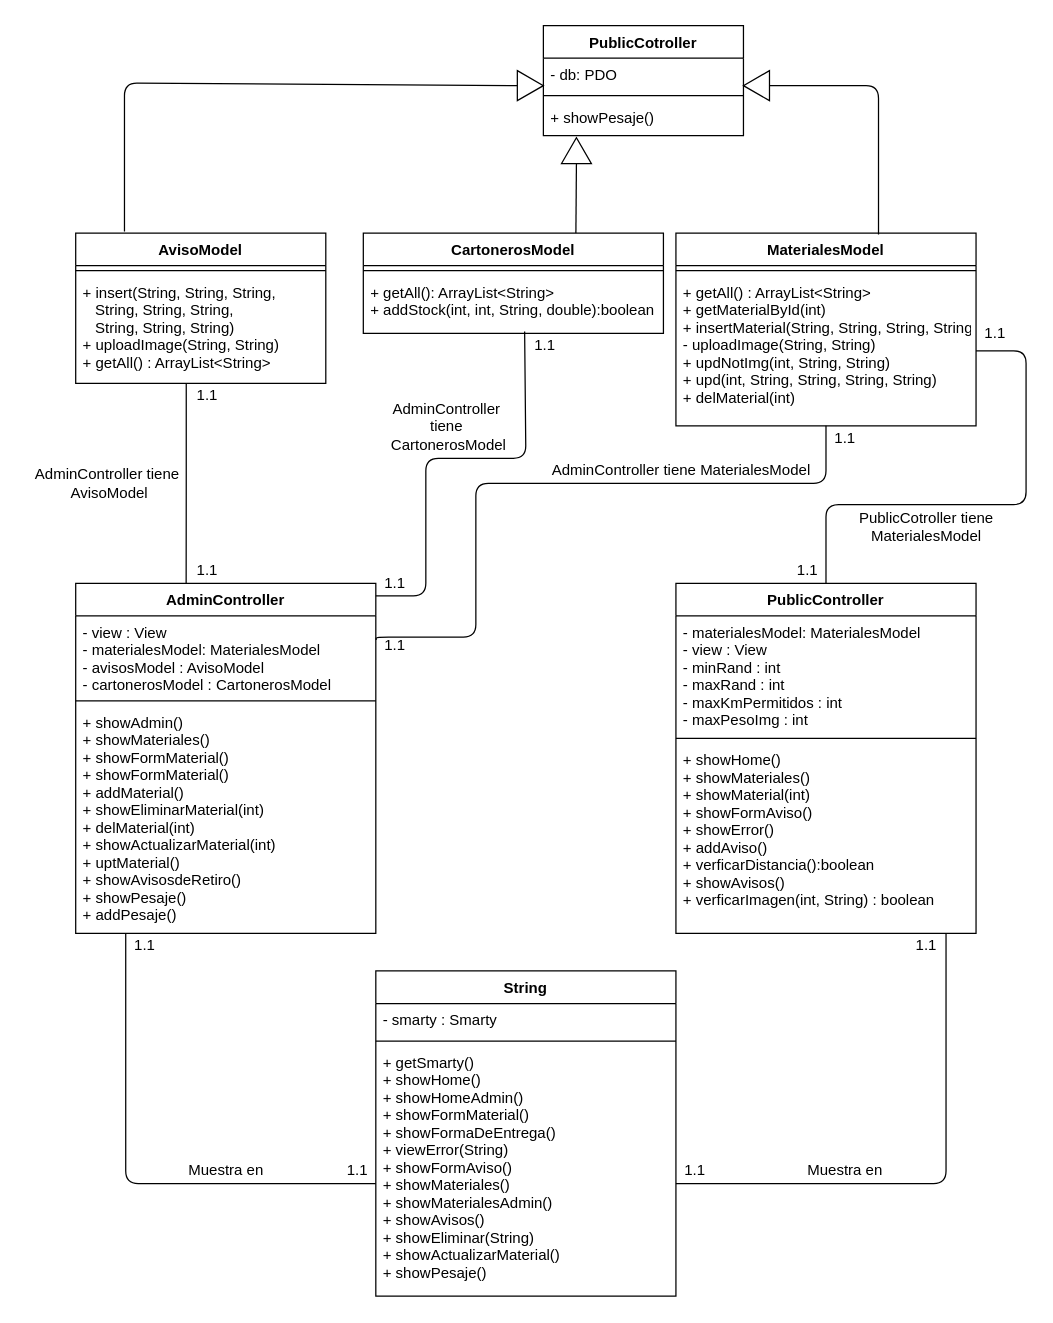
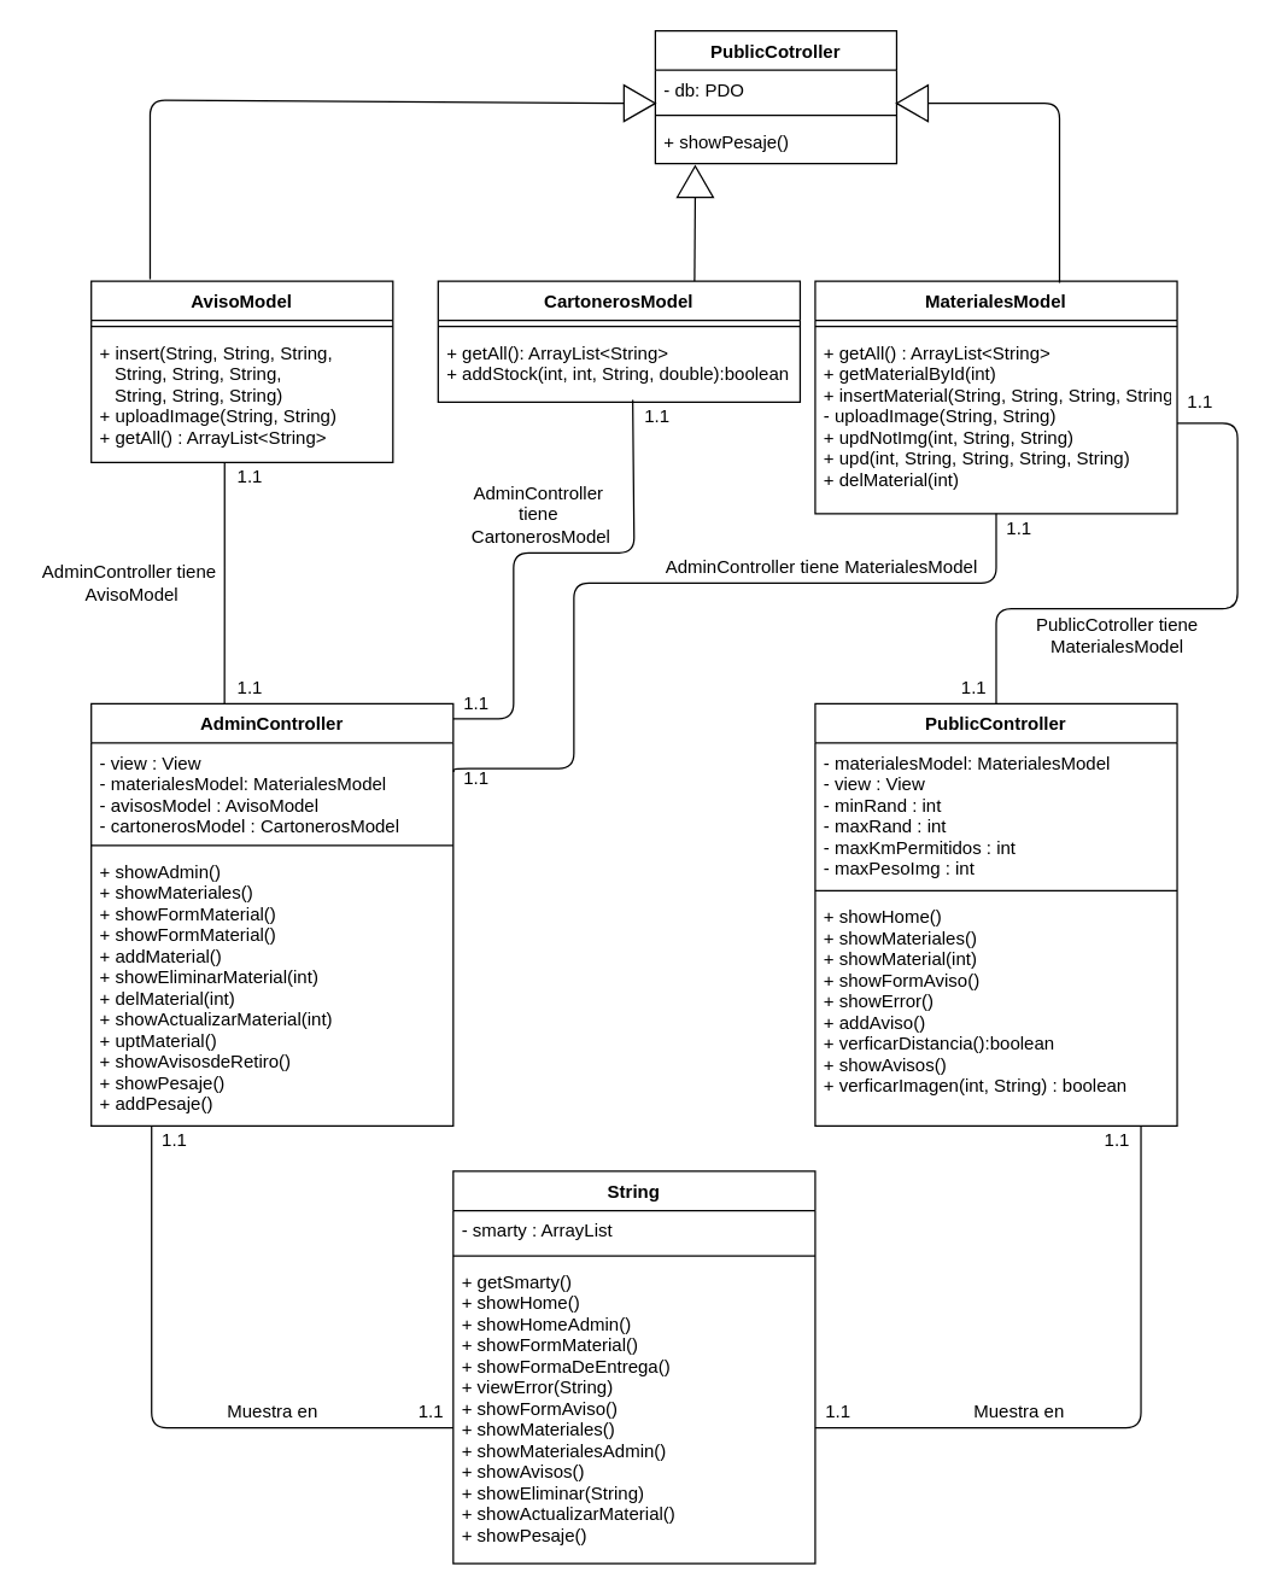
  <mxCell id="0" />
  <mxCell id="1" parent="0" />
  <mxCell id="2" value="PublicController" style="swimlane;fontStyle=1;align=center;verticalAlign=top;childLayout=stackLayout;horizontal=1;startSize=26;horizontalStack=0;resizeParent=1;resizeParentMax=0;resizeLast=0;collapsible=1;marginBottom=0;" parent="1" vertex="1"><mxGeometry x="540" y="466" width="240" height="280" as="geometry"><mxRectangle x="520" y="480" width="130" height="26" as="alternateBounds" /></mxGeometry></mxCell>
  <mxCell id="3" value="- materialesModel: MaterialesModel&#10;- view : View&#10;- minRand : int&#10;- maxRand : int&#10;- maxKmPermitidos : int&#10;- maxPesoImg : int" style="text;strokeColor=none;fillColor=none;align=left;verticalAlign=top;spacingLeft=4;spacingRight=4;overflow=hidden;rotatable=0;points=[[0,0.5],[1,0.5]];portConstraint=eastwest;" parent="2" vertex="1"><mxGeometry y="26" width="240" height="94" as="geometry" /></mxCell>
  <mxCell id="4" value="" style="line;strokeWidth=1;fillColor=none;align=left;verticalAlign=middle;spacingTop=-1;spacingLeft=3;spacingRight=3;rotatable=0;labelPosition=right;points=[];portConstraint=eastwest;" parent="2" vertex="1"><mxGeometry y="120" width="240" height="8" as="geometry" /></mxCell>
  <mxCell id="5" value="+ showHome()&#10;+ showMateriales()&#10;+ showMaterial(int)&#10;+ showFormAviso()&#10;+ showError()&#10;+ addAviso()&#10;+ verficarDistancia():boolean&#10;+ showAvisos()&#10;+ verficarImagen(int, String) : boolean" style="text;strokeColor=none;fillColor=none;align=left;verticalAlign=top;spacingLeft=4;spacingRight=4;overflow=hidden;rotatable=0;points=[[0,0.5],[1,0.5]];portConstraint=eastwest;" parent="2" vertex="1"><mxGeometry y="128" width="240" height="152" as="geometry" /></mxCell>
  <mxCell id="6" value="AdminController" style="swimlane;fontStyle=1;align=center;verticalAlign=top;childLayout=stackLayout;horizontal=1;startSize=26;horizontalStack=0;resizeParent=1;resizeParentMax=0;resizeLast=0;collapsible=1;marginBottom=0;" parent="1" vertex="1"><mxGeometry x="60" y="466" width="240" height="280" as="geometry" /></mxCell>
  <mxCell id="7" value="- view : View&#10;- materialesModel: MaterialesModel&#10;- avisosModel : AvisoModel &#10;- cartonerosModel : CartonerosModel" style="text;strokeColor=none;fillColor=none;align=left;verticalAlign=top;spacingLeft=4;spacingRight=4;overflow=hidden;rotatable=0;points=[[0,0.5],[1,0.5]];portConstraint=eastwest;" parent="6" vertex="1"><mxGeometry y="26" width="240" height="64" as="geometry" /></mxCell>
  <mxCell id="8" value="" style="line;strokeWidth=1;fillColor=none;align=left;verticalAlign=middle;spacingTop=-1;spacingLeft=3;spacingRight=3;rotatable=0;labelPosition=right;points=[];portConstraint=eastwest;" parent="6" vertex="1"><mxGeometry y="90" width="240" height="8" as="geometry" /></mxCell>
  <mxCell id="9" value="+ showAdmin()&#10;+ showMateriales()&#10;+ showFormMaterial()&#10;+ showFormMaterial()&#10;+ addMaterial()&#10;+ showEliminarMaterial(int)&#10;+ delMaterial(int)&#10;+ showActualizarMaterial(int)&#10;+ uptMaterial()&#10;+ showAvisosdeRetiro()&#10;+ showPesaje()&#10;+ addPesaje()" style="text;strokeColor=none;fillColor=none;align=left;verticalAlign=top;spacingLeft=4;spacingRight=4;overflow=hidden;rotatable=0;points=[[0,0.5],[1,0.5]];portConstraint=eastwest;" parent="6" vertex="1"><mxGeometry y="98" width="240" height="182" as="geometry" /></mxCell>
  <mxCell id="10" value="PublicCotroller" style="swimlane;fontStyle=1;align=center;verticalAlign=top;childLayout=stackLayout;horizontal=1;startSize=26;horizontalStack=0;resizeParent=1;resizeParentMax=0;resizeLast=0;collapsible=1;marginBottom=0;" parent="1" vertex="1"><mxGeometry x="434" y="20" width="160" height="88" as="geometry" /></mxCell>
  <mxCell id="11" value="- db: PDO" style="text;strokeColor=none;fillColor=none;align=left;verticalAlign=top;spacingLeft=4;spacingRight=4;overflow=hidden;rotatable=0;points=[[0,0.5],[1,0.5]];portConstraint=eastwest;" parent="10" vertex="1"><mxGeometry y="26" width="160" height="26" as="geometry" /></mxCell>
  <mxCell id="12" value="" style="line;strokeWidth=1;fillColor=none;align=left;verticalAlign=middle;spacingTop=-1;spacingLeft=3;spacingRight=3;rotatable=0;labelPosition=right;points=[];portConstraint=eastwest;" parent="10" vertex="1"><mxGeometry y="52" width="160" height="8" as="geometry" /></mxCell>
  <mxCell id="13" value="+ showPesaje()" style="text;strokeColor=none;fillColor=none;align=left;verticalAlign=top;spacingLeft=4;spacingRight=4;overflow=hidden;rotatable=0;points=[[0,0.5],[1,0.5]];portConstraint=eastwest;" parent="10" vertex="1"><mxGeometry y="60" width="160" height="28" as="geometry" /></mxCell>
  <mxCell id="14" value="AvisoModel" style="swimlane;fontStyle=1;align=center;verticalAlign=top;childLayout=stackLayout;horizontal=1;startSize=26;horizontalStack=0;resizeParent=1;resizeParentMax=0;resizeLast=0;collapsible=1;marginBottom=0;" parent="1" vertex="1"><mxGeometry x="60" y="186" width="200" height="120" as="geometry" /></mxCell>
  <mxCell id="15" value="" style="line;strokeWidth=1;fillColor=none;align=left;verticalAlign=middle;spacingTop=-1;spacingLeft=3;spacingRight=3;rotatable=0;labelPosition=right;points=[];portConstraint=eastwest;" parent="14" vertex="1"><mxGeometry y="26" width="200" height="8" as="geometry" /></mxCell>
  <mxCell id="16" value="+ insert(String, String, String,&#10;   String, String, String, &#10;   String, String, String)&#10;+ uploadImage(String, String)&#10;+ getAll() : ArrayList&lt;String&gt;" style="text;strokeColor=none;fillColor=none;align=left;verticalAlign=top;spacingLeft=4;spacingRight=4;overflow=hidden;rotatable=0;points=[[0,0.5],[1,0.5]];portConstraint=eastwest;" parent="14" vertex="1"><mxGeometry y="34" width="200" height="86" as="geometry" /></mxCell>
  <mxCell id="17" value="MaterialesModel" style="swimlane;fontStyle=1;align=center;verticalAlign=top;childLayout=stackLayout;horizontal=1;startSize=26;horizontalStack=0;resizeParent=1;resizeParentMax=0;resizeLast=0;collapsible=1;marginBottom=0;" parent="1" vertex="1"><mxGeometry x="540" y="186" width="240" height="154" as="geometry" /></mxCell>
  <mxCell id="18" value="" style="line;strokeWidth=1;fillColor=none;align=left;verticalAlign=middle;spacingTop=-1;spacingLeft=3;spacingRight=3;rotatable=0;labelPosition=right;points=[];portConstraint=eastwest;" parent="17" vertex="1"><mxGeometry y="26" width="240" height="8" as="geometry" /></mxCell>
  <mxCell id="19" value="+ getAll() : ArrayList&lt;String&gt;&#10;+ getMaterialById(int) &#10;+ insertMaterial(String, String, String, String)&#10;- uploadImage(String, String)&#10;+ updNotImg(int, String, String)&#10;+ upd(int, String, String, String, String)&#10;+ delMaterial(int)" style="text;strokeColor=none;fillColor=none;align=left;verticalAlign=top;spacingLeft=4;spacingRight=4;overflow=hidden;rotatable=0;points=[[0,0.5],[1,0.5]];portConstraint=eastwest;" parent="17" vertex="1"><mxGeometry y="34" width="240" height="120" as="geometry" /></mxCell>
  <mxCell id="20" value="String" style="swimlane;fontStyle=1;align=center;verticalAlign=top;childLayout=stackLayout;horizontal=1;startSize=26;horizontalStack=0;resizeParent=1;resizeParentMax=0;resizeLast=0;collapsible=1;marginBottom=0;" parent="1" vertex="1"><mxGeometry x="300" y="776" width="240" height="260" as="geometry" /></mxCell>
- <mxCell id="21" value="- smarty : Smarty" style="text;strokeColor=none;fillColor=none;align=left;verticalAlign=top;spacingLeft=4;spacingRight=4;overflow=hidden;rotatable=0;points=[[0,0.5],[1,0.5]];portConstraint=eastwest;" parent="20" vertex="1"><mxGeometry y="26" width="240" height="26" as="geometry" /></mxCell>
+ <mxCell id="21" value="- smarty : ArrayList" style="text;strokeColor=none;fillColor=none;align=left;verticalAlign=top;spacingLeft=4;spacingRight=4;overflow=hidden;rotatable=0;points=[[0,0.5],[1,0.5]];portConstraint=eastwest;" parent="20" vertex="1"><mxGeometry y="26" width="240" height="26" as="geometry" /></mxCell>
  <mxCell id="22" value="" style="line;strokeWidth=1;fillColor=none;align=left;verticalAlign=middle;spacingTop=-1;spacingLeft=3;spacingRight=3;rotatable=0;labelPosition=right;points=[];portConstraint=eastwest;" parent="20" vertex="1"><mxGeometry y="52" width="240" height="8" as="geometry" /></mxCell>
  <mxCell id="23" value="+ getSmarty()&#10;+ showHome()&#10;+ showHomeAdmin()&#10;+ showFormMaterial()&#10;+ showFormaDeEntrega()&#10;+ viewError(String)&#10;+ showFormAviso()&#10;+ showMateriales()&#10;+ showMaterialesAdmin()&#10;+ showAvisos()&#10;+ showEliminar(String)&#10;+ showActualizarMaterial()&#10;+ showPesaje()" style="text;strokeColor=none;fillColor=none;align=left;verticalAlign=top;spacingLeft=4;spacingRight=4;overflow=hidden;rotatable=0;points=[[0,0.5],[1,0.5]];portConstraint=eastwest;" parent="20" vertex="1"><mxGeometry y="60" width="240" height="200" as="geometry" /></mxCell>
  <mxCell id="24" value="" style="endArrow=none;html=1;entryX=0;entryY=0.5;entryDx=0;entryDy=0;exitX=0.195;exitY=-0.011;exitDx=0;exitDy=0;exitPerimeter=0;" parent="1" source="14" target="25" edge="1"><mxGeometry width="50" height="50" relative="1" as="geometry"><mxPoint x="160" y="146" as="sourcePoint" /><mxPoint x="540" y="96" as="targetPoint" /><Array as="points"><mxPoint x="99" y="66" /></Array></mxGeometry></mxCell>
  <mxCell id="25" value="" style="triangle;whiteSpace=wrap;html=1;rotation=0;" parent="1" vertex="1"><mxGeometry x="413.17" y="56" width="20.83" height="24" as="geometry" /></mxCell>
  <mxCell id="26" value="" style="endArrow=none;html=1;entryX=0;entryY=0.5;entryDx=0;entryDy=0;exitX=0.75;exitY=0;exitDx=0;exitDy=0;" edge="1" parent="1" target="27"><mxGeometry width="50" height="50" relative="1" as="geometry"><mxPoint x="460" y="186" as="sourcePoint" /><mxPoint x="460" y="136" as="targetPoint" /><Array as="points" /></mxGeometry></mxCell>
  <mxCell id="27" value="" style="triangle;whiteSpace=wrap;html=1;rotation=-90;" vertex="1" parent="1"><mxGeometry x="450" y="108" width="20.83" height="24" as="geometry" /></mxCell>
  <mxCell id="28" value="" style="endArrow=none;html=1;entryX=0;entryY=0.5;entryDx=0;entryDy=0;" edge="1" parent="1" target="29"><mxGeometry width="50" height="50" relative="1" as="geometry"><mxPoint x="702" y="187" as="sourcePoint" /><mxPoint x="702" y="66" as="targetPoint" /><Array as="points"><mxPoint x="702" y="68" /></Array></mxGeometry></mxCell>
  <mxCell id="29" value="" style="triangle;whiteSpace=wrap;html=1;rotation=-180;" vertex="1" parent="1"><mxGeometry x="594" y="56" width="20.83" height="24" as="geometry" /></mxCell>
  <mxCell id="30" value="" style="endArrow=none;html=1;edgeStyle=orthogonalEdgeStyle;exitX=0.442;exitY=1;exitDx=0;exitDy=0;exitPerimeter=0;entryX=0.368;entryY=0;entryDx=0;entryDy=0;entryPerimeter=0;" edge="1" parent="1" source="16" target="6"><mxGeometry relative="1" as="geometry"><mxPoint x="120" y="356" as="sourcePoint" /><mxPoint x="280" y="356" as="targetPoint" /></mxGeometry></mxCell>
  <mxCell id="31" value="" style="endArrow=none;html=1;edgeStyle=orthogonalEdgeStyle;exitX=1.001;exitY=0.302;exitDx=0;exitDy=0;exitPerimeter=0;" edge="1" parent="1" source="7" target="19"><mxGeometry relative="1" as="geometry"><mxPoint x="330" y="509" as="sourcePoint" /><mxPoint x="560" y="466" as="targetPoint" /><Array as="points"><mxPoint x="300" y="509" /><mxPoint x="380" y="509" /><mxPoint x="380" y="386" /><mxPoint x="660" y="386" /></Array></mxGeometry></mxCell>
  <mxCell id="32" value="" style="endArrow=none;html=1;edgeStyle=orthogonalEdgeStyle;entryX=-0.033;entryY=-0.067;entryDx=0;entryDy=0;entryPerimeter=0;" edge="1" parent="1" source="6" target="42"><mxGeometry relative="1" as="geometry"><mxPoint x="330" y="476" as="sourcePoint" /><mxPoint x="420" y="246" as="targetPoint" /><Array as="points"><mxPoint x="340" y="476" /><mxPoint x="340" y="366" /><mxPoint x="420" y="366" /><mxPoint x="420" y="265" /></Array></mxGeometry></mxCell>
  <mxCell id="33" value="AdminController tiene&lt;br&gt;&amp;nbsp;AvisoModel" style="text;html=1;align=center;verticalAlign=middle;resizable=0;points=[];autosize=1;strokeColor=none;rotation=0;" vertex="1" parent="1"><mxGeometry y="371" width="130" height="30" as="geometry" x="20" /></mxCell>
  <mxCell id="34" value="AdminController&amp;nbsp;&lt;br&gt;tiene&amp;nbsp;&lt;br&gt;CartonerosModel" style="text;html=1;align=center;verticalAlign=middle;resizable=0;points=[];autosize=1;strokeColor=none;rotation=0;" vertex="1" parent="1"><mxGeometry x="303.17" y="316" width="110" height="50" as="geometry" /></mxCell>
  <mxCell id="35" value="AdminController tiene MaterialesModel" style="text;html=1;align=center;verticalAlign=middle;resizable=0;points=[];autosize=1;strokeColor=none;rotation=0;" vertex="1" parent="1"><mxGeometry x="434" y="366" width="220" height="20" as="geometry" /></mxCell>
  <mxCell id="36" value="" style="endArrow=none;html=1;edgeStyle=orthogonalEdgeStyle;" edge="1" parent="1" source="19" target="2"><mxGeometry relative="1" as="geometry"><mxPoint x="620" y="416" as="sourcePoint" /><mxPoint x="710" y="416" as="targetPoint" /><Array as="points"><mxPoint x="820" y="280" /><mxPoint x="820" y="403" /><mxPoint x="660" y="403" /></Array></mxGeometry></mxCell>
  <mxCell id="37" value="PublicCotroller tiene &lt;br&gt;MaterialesModel" style="text;html=1;align=center;verticalAlign=middle;resizable=0;points=[];autosize=1;strokeColor=none;rotation=0;" vertex="1" parent="1"><mxGeometry x="680" y="406" width="120" height="30" as="geometry" /></mxCell>
  <mxCell id="38" value="" style="endArrow=none;html=1;edgeStyle=orthogonalEdgeStyle;" edge="1" parent="1" source="9" target="23"><mxGeometry relative="1" as="geometry"><mxPoint x="100" y="766" as="sourcePoint" /><mxPoint x="240" y="956" as="targetPoint" /><Array as="points"><mxPoint x="100" y="946" /></Array></mxGeometry></mxCell>
  <mxCell id="39" value="" style="endArrow=none;html=1;edgeStyle=orthogonalEdgeStyle;" edge="1" parent="1" source="5" target="23"><mxGeometry relative="1" as="geometry"><mxPoint x="756" y="816" as="sourcePoint" /><mxPoint x="756" y="1076" as="targetPoint" /><Array as="points"><mxPoint x="756" y="946" /></Array></mxGeometry></mxCell>
  <mxCell id="40" value="1.1" style="text;html=1;align=center;verticalAlign=middle;resizable=0;points=[];autosize=1;strokeColor=none;" vertex="1" parent="1"><mxGeometry x="150" y="306" width="30" height="20" as="geometry" /></mxCell>
  <mxCell id="41" value="1.1" style="text;html=1;align=center;verticalAlign=middle;resizable=0;points=[];autosize=1;strokeColor=none;" vertex="1" parent="1"><mxGeometry x="150" y="446" width="30" height="20" as="geometry" /></mxCell>
  <mxCell id="42" value="1.1" style="text;html=1;align=center;verticalAlign=middle;resizable=0;points=[];autosize=1;strokeColor=none;" vertex="1" parent="1"><mxGeometry x="420" y="266" width="30" height="20" as="geometry" /></mxCell>
  <mxCell id="43" value="1.1" style="text;html=1;align=center;verticalAlign=middle;resizable=0;points=[];autosize=1;strokeColor=none;" vertex="1" parent="1"><mxGeometry x="300" y="456" width="30" height="20" as="geometry" /></mxCell>
  <mxCell id="44" value="1.1" style="text;html=1;align=center;verticalAlign=middle;resizable=0;points=[];autosize=1;strokeColor=none;" vertex="1" parent="1"><mxGeometry x="660" y="340" width="30" height="20" as="geometry" /></mxCell>
  <mxCell id="45" value="1.1" style="text;html=1;align=center;verticalAlign=middle;resizable=0;points=[];autosize=1;strokeColor=none;" vertex="1" parent="1"><mxGeometry x="300" y="506" width="30" height="20" as="geometry" /></mxCell>
  <mxCell id="46" value="1.1" style="text;html=1;align=center;verticalAlign=middle;resizable=0;points=[];autosize=1;strokeColor=none;" vertex="1" parent="1"><mxGeometry x="780" y="256" width="30" height="20" as="geometry" /></mxCell>
  <mxCell id="47" value="1.1" style="text;html=1;align=center;verticalAlign=middle;resizable=0;points=[];autosize=1;strokeColor=none;" vertex="1" parent="1"><mxGeometry x="630" y="446" width="30" height="20" as="geometry" /></mxCell>
  <mxCell id="48" value="Muestra en" style="text;html=1;align=center;verticalAlign=middle;resizable=0;points=[];autosize=1;strokeColor=none;rotation=0;" vertex="1" parent="1"><mxGeometry x="140" y="926" width="80" height="20" as="geometry" /></mxCell>
  <mxCell id="49" value="Muestra en" style="text;html=1;align=center;verticalAlign=middle;resizable=0;points=[];autosize=1;strokeColor=none;rotation=0;" vertex="1" parent="1"><mxGeometry x="635" y="926" width="80" height="20" as="geometry" /></mxCell>
  <mxCell id="50" value="1.1" style="text;html=1;align=center;verticalAlign=middle;resizable=0;points=[];autosize=1;strokeColor=none;" vertex="1" parent="1"><mxGeometry x="100" y="746" width="30" height="20" as="geometry" /></mxCell>
  <mxCell id="51" value="1.1" style="text;html=1;align=center;verticalAlign=middle;resizable=0;points=[];autosize=1;strokeColor=none;" vertex="1" parent="1"><mxGeometry x="270" y="926" width="30" height="20" as="geometry" /></mxCell>
  <mxCell id="52" value="1.1" style="text;html=1;align=center;verticalAlign=middle;resizable=0;points=[];autosize=1;strokeColor=none;" vertex="1" parent="1"><mxGeometry x="725" y="746" width="30" height="20" as="geometry" /></mxCell>
  <mxCell id="53" value="1.1" style="text;html=1;align=center;verticalAlign=middle;resizable=0;points=[];autosize=1;strokeColor=none;" vertex="1" parent="1"><mxGeometry x="540" y="926" width="30" height="20" as="geometry" /></mxCell>
  <mxCell id="54" value="CartonerosModel" style="swimlane;fontStyle=1;align=center;verticalAlign=top;childLayout=stackLayout;horizontal=1;startSize=26;horizontalStack=0;resizeParent=1;resizeParentMax=0;resizeLast=0;collapsible=1;marginBottom=0;" vertex="1" parent="1"><mxGeometry x="290" y="186" width="240" height="80" as="geometry" /></mxCell>
  <mxCell id="55" value="" style="line;strokeWidth=1;fillColor=none;align=left;verticalAlign=middle;spacingTop=-1;spacingLeft=3;spacingRight=3;rotatable=0;labelPosition=right;points=[];portConstraint=eastwest;" vertex="1" parent="54"><mxGeometry y="26" width="240" height="8" as="geometry" /></mxCell>
  <mxCell id="56" value="+ getAll(): ArrayList&lt;String&gt;&#10;+ addStock(int, int, String, double):boolean" style="text;strokeColor=none;fillColor=none;align=left;verticalAlign=top;spacingLeft=4;spacingRight=4;overflow=hidden;rotatable=0;points=[[0,0.5],[1,0.5]];portConstraint=eastwest;" vertex="1" parent="54"><mxGeometry y="34" width="240" height="46" as="geometry" /></mxCell>
